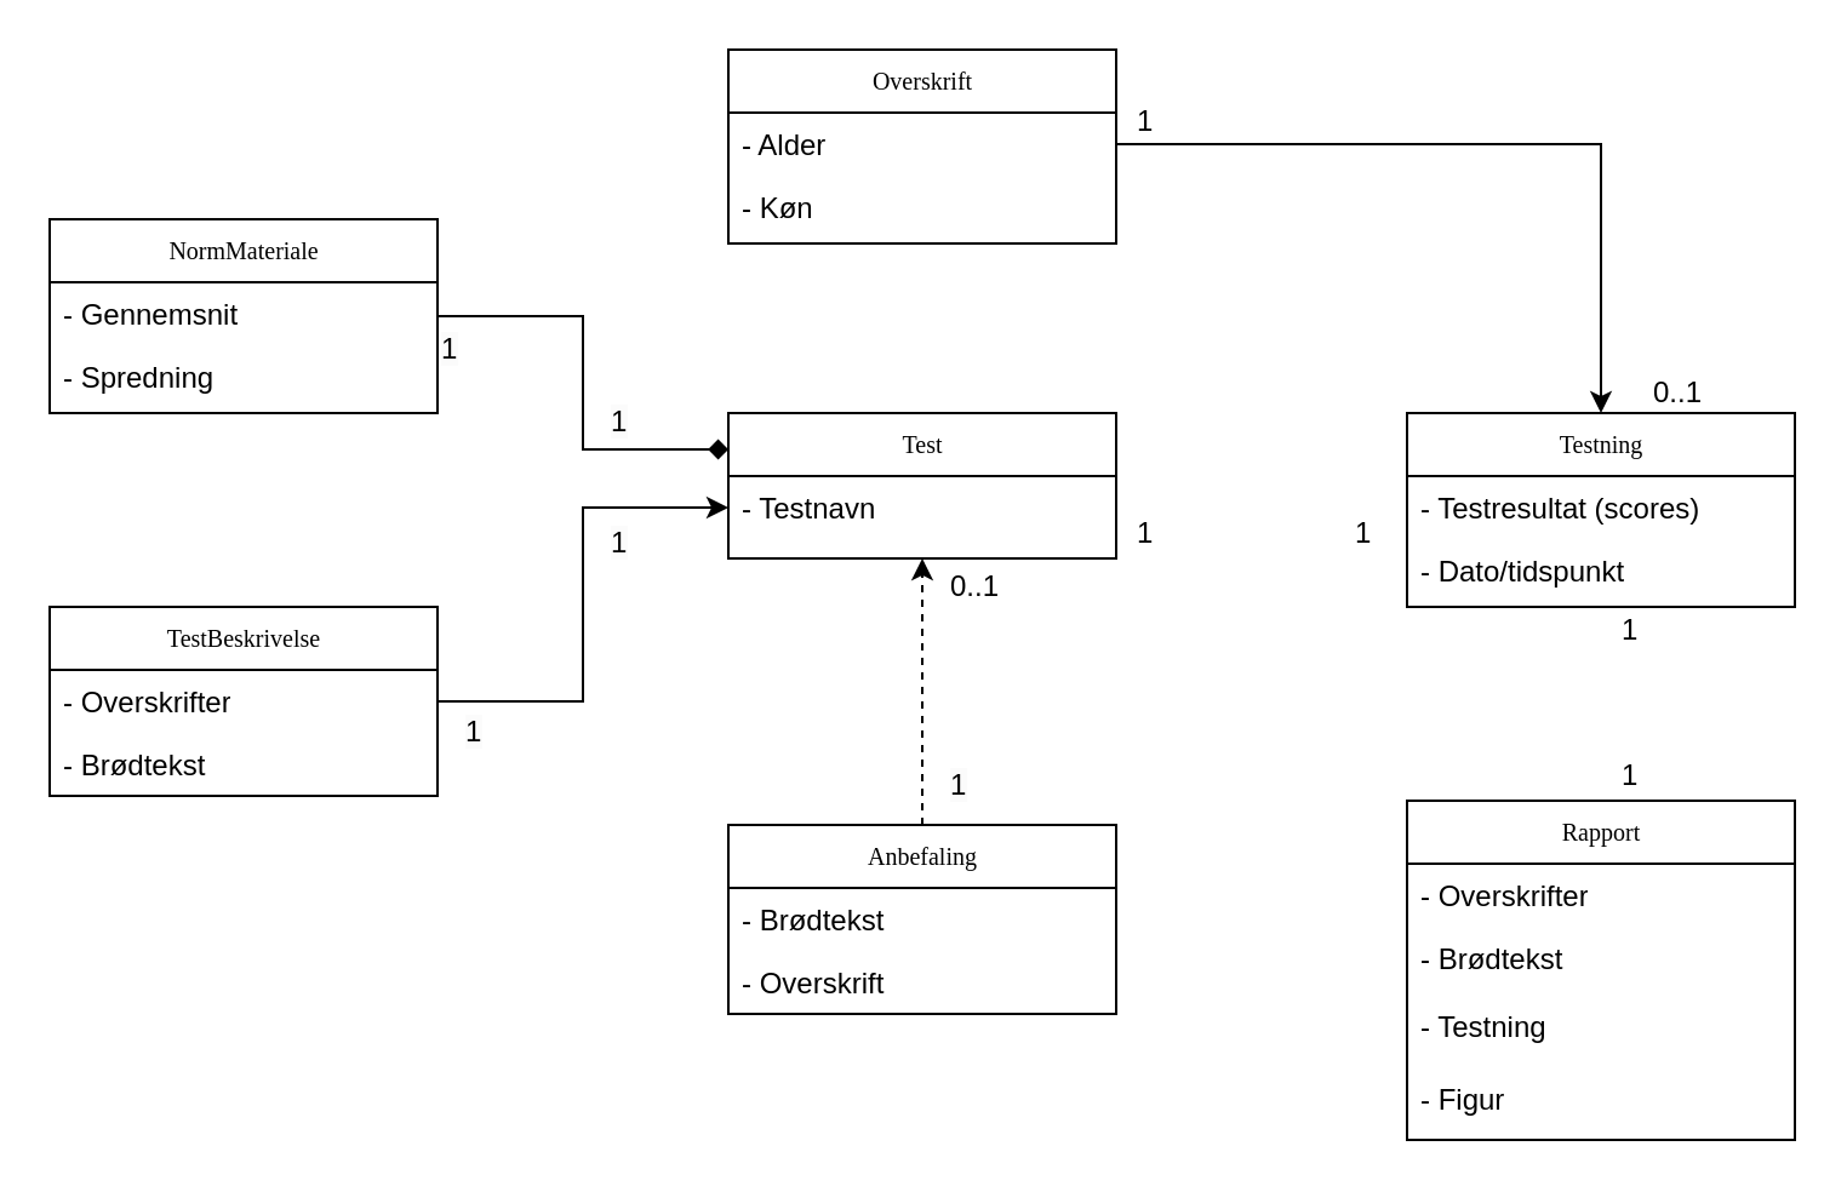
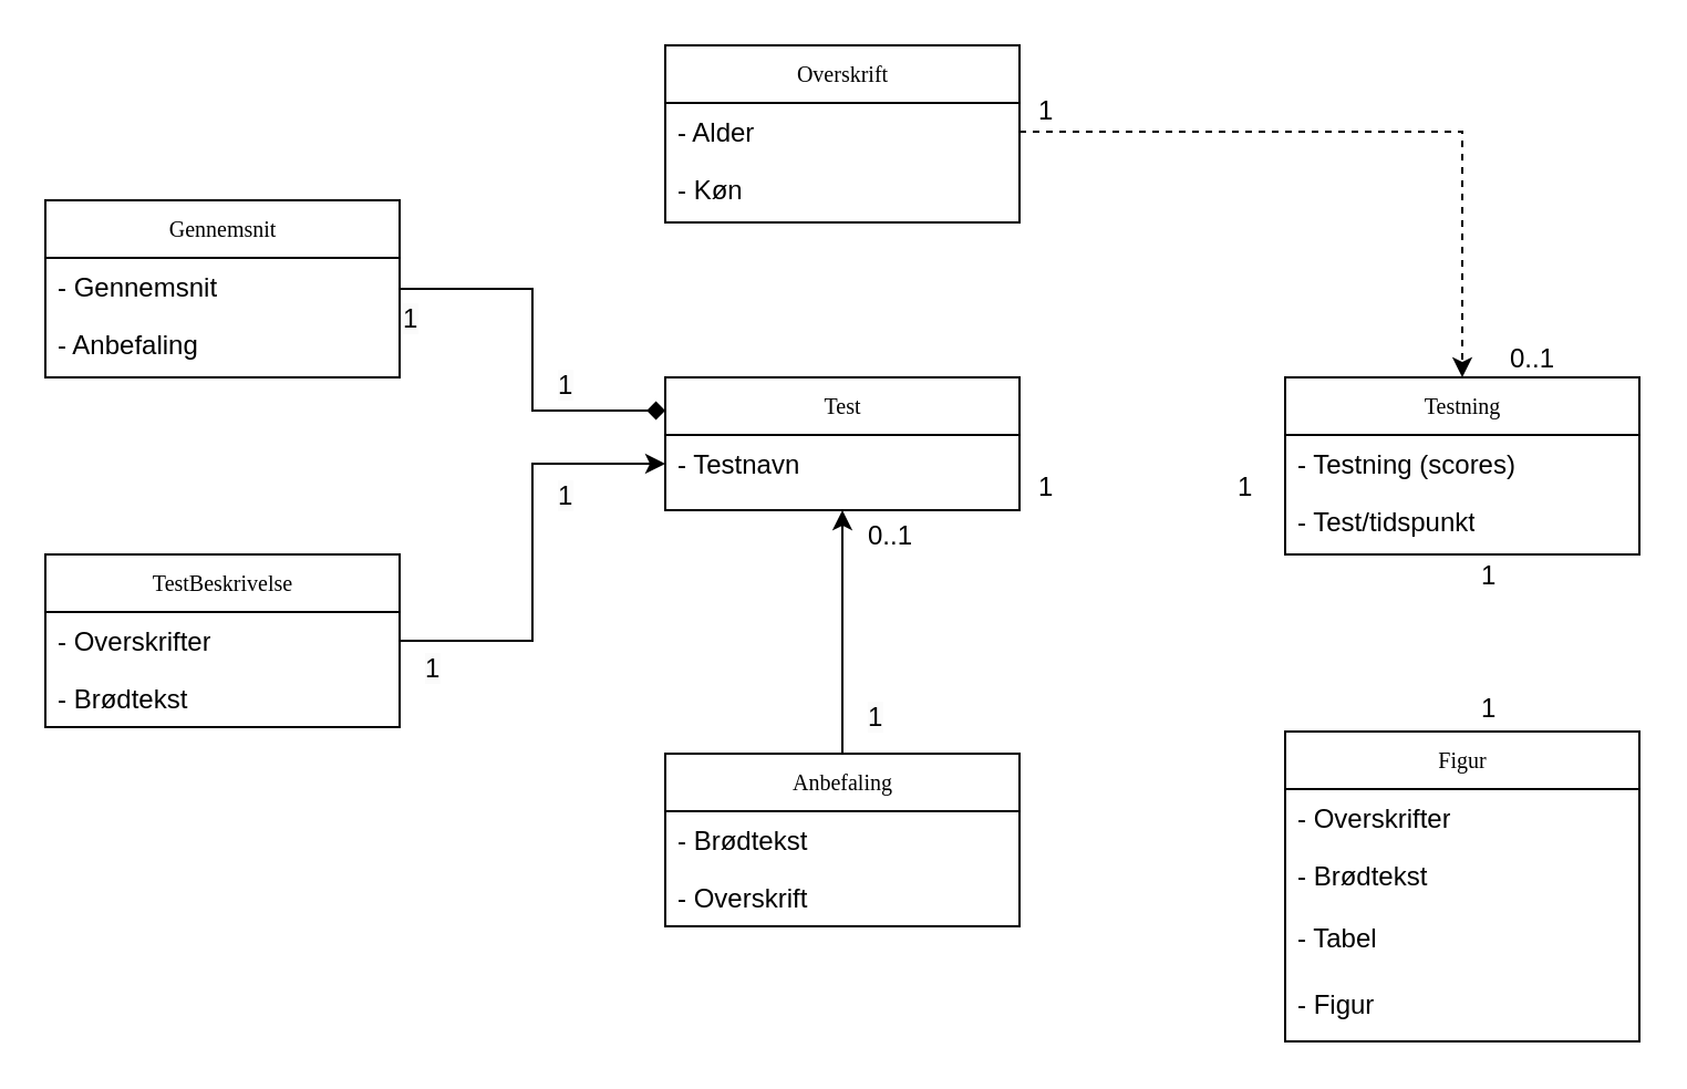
  <mxCell id="0" />
  <mxCell id="1" parent="0" />
  <mxCell id="2" value="Testning" style="swimlane;html=1;fontStyle=0;childLayout=stackLayout;horizontal=1;startSize=26;fillColor=none;horizontalStack=0;resizeParent=1;resizeLast=0;collapsible=1;marginBottom=0;swimlaneFillColor=#ffffff;rounded=0;shadow=0;comic=0;labelBackgroundColor=none;strokeWidth=1;fontFamily=Verdana;fontSize=10;align=center;" parent="1" vertex="1"><mxGeometry x="580" y="170" width="160" height="80" as="geometry" /></mxCell>
- <mxCell id="3" value="- Testresultat (scores)" style="text;html=1;strokeColor=none;fillColor=none;align=left;verticalAlign=top;spacingLeft=4;spacingRight=4;whiteSpace=wrap;overflow=hidden;rotatable=0;points=[[0,0.5],[1,0.5]];portConstraint=eastwest;" parent="2" vertex="1"><mxGeometry y="26" width="160" height="26" as="geometry" /></mxCell>
- <mxCell id="4" value="- Dato/tidspunkt" style="text;html=1;strokeColor=none;fillColor=none;align=left;verticalAlign=top;spacingLeft=4;spacingRight=4;whiteSpace=wrap;overflow=hidden;rotatable=0;points=[[0,0.5],[1,0.5]];portConstraint=eastwest;" vertex="1" parent="2"><mxGeometry y="52" width="160" height="28" as="geometry" /></mxCell>
+ <mxCell id="3" value="- Testning (scores)" style="text;html=1;strokeColor=none;fillColor=none;align=left;verticalAlign=top;spacingLeft=4;spacingRight=4;whiteSpace=wrap;overflow=hidden;rotatable=0;points=[[0,0.5],[1,0.5]];portConstraint=eastwest;" parent="2" vertex="1"><mxGeometry y="26" width="160" height="26" as="geometry" /></mxCell>
+ <mxCell id="4" value="- Test/tidspunkt" style="text;html=1;strokeColor=none;fillColor=none;align=left;verticalAlign=top;spacingLeft=4;spacingRight=4;whiteSpace=wrap;overflow=hidden;rotatable=0;points=[[0,0.5],[1,0.5]];portConstraint=eastwest;" vertex="1" parent="2"><mxGeometry y="52" width="160" height="28" as="geometry" /></mxCell>
  <mxCell id="5" value="Test" style="swimlane;html=1;fontStyle=0;childLayout=stackLayout;horizontal=1;startSize=26;fillColor=none;horizontalStack=0;resizeParent=1;resizeLast=0;collapsible=1;marginBottom=0;swimlaneFillColor=#ffffff;rounded=0;shadow=0;comic=0;labelBackgroundColor=none;strokeWidth=1;fontFamily=Verdana;fontSize=10;align=center;" parent="1" vertex="1"><mxGeometry x="300" y="170" width="160" height="60" as="geometry" /></mxCell>
  <mxCell id="6" value="- Testnavn" style="text;html=1;strokeColor=none;fillColor=none;align=left;verticalAlign=top;spacingLeft=4;spacingRight=4;whiteSpace=wrap;overflow=hidden;rotatable=0;points=[[0,0.5],[1,0.5]];portConstraint=eastwest;" parent="5" vertex="1"><mxGeometry y="26" width="160" height="26" as="geometry" /></mxCell>
  <mxCell id="7" style="edgeStyle=orthogonalEdgeStyle;rounded=0;orthogonalLoop=1;jettySize=auto;html=1;entryX=0;entryY=0.25;entryDx=0;entryDy=0;endArrow=diamond;" edge="1" parent="1" source="8" target="5"><mxGeometry relative="1" as="geometry" /></mxCell>
- <mxCell id="8" value="NormMateriale" style="swimlane;html=1;fontStyle=0;childLayout=stackLayout;horizontal=1;startSize=26;fillColor=none;horizontalStack=0;resizeParent=1;resizeLast=0;collapsible=1;marginBottom=0;swimlaneFillColor=#ffffff;rounded=0;shadow=0;comic=0;labelBackgroundColor=none;strokeWidth=1;fontFamily=Verdana;fontSize=10;align=center;" vertex="1" parent="1"><mxGeometry x="20" y="90" width="160" height="80" as="geometry" /></mxCell>
+ <mxCell id="8" value="Gennemsnit" style="swimlane;html=1;fontStyle=0;childLayout=stackLayout;horizontal=1;startSize=26;fillColor=none;horizontalStack=0;resizeParent=1;resizeLast=0;collapsible=1;marginBottom=0;swimlaneFillColor=#ffffff;rounded=0;shadow=0;comic=0;labelBackgroundColor=none;strokeWidth=1;fontFamily=Verdana;fontSize=10;align=center;" vertex="1" parent="1"><mxGeometry x="20" y="90" width="160" height="80" as="geometry" /></mxCell>
  <mxCell id="9" value="- Gennemsnit" style="text;html=1;strokeColor=none;fillColor=none;align=left;verticalAlign=top;spacingLeft=4;spacingRight=4;whiteSpace=wrap;overflow=hidden;rotatable=0;points=[[0,0.5],[1,0.5]];portConstraint=eastwest;" vertex="1" parent="8"><mxGeometry y="26" width="160" height="26" as="geometry" /></mxCell>
- <mxCell id="10" value="- Spredning" style="text;html=1;strokeColor=none;fillColor=none;align=left;verticalAlign=top;spacingLeft=4;spacingRight=4;whiteSpace=wrap;overflow=hidden;rotatable=0;points=[[0,0.5],[1,0.5]];portConstraint=eastwest;" vertex="1" parent="8"><mxGeometry y="52" width="160" height="26" as="geometry" /></mxCell>
+ <mxCell id="10" value="- Anbefaling" style="text;html=1;strokeColor=none;fillColor=none;align=left;verticalAlign=top;spacingLeft=4;spacingRight=4;whiteSpace=wrap;overflow=hidden;rotatable=0;points=[[0,0.5],[1,0.5]];portConstraint=eastwest;" vertex="1" parent="8"><mxGeometry y="52" width="160" height="26" as="geometry" /></mxCell>
  <mxCell id="11" value="Overskrift" style="swimlane;html=1;fontStyle=0;childLayout=stackLayout;horizontal=1;startSize=26;fillColor=none;horizontalStack=0;resizeParent=1;resizeLast=0;collapsible=1;marginBottom=0;swimlaneFillColor=#ffffff;rounded=0;shadow=0;comic=0;labelBackgroundColor=none;strokeWidth=1;fontFamily=Verdana;fontSize=10;align=center;" vertex="1" parent="1"><mxGeometry x="300" y="20" width="160" height="80" as="geometry" /></mxCell>
  <mxCell id="12" value="- Alder" style="text;html=1;strokeColor=none;fillColor=none;align=left;verticalAlign=top;spacingLeft=4;spacingRight=4;whiteSpace=wrap;overflow=hidden;rotatable=0;points=[[0,0.5],[1,0.5]];portConstraint=eastwest;" vertex="1" parent="11"><mxGeometry y="26" width="160" height="26" as="geometry" /></mxCell>
  <mxCell id="13" value="- Køn" style="text;html=1;strokeColor=none;fillColor=none;align=left;verticalAlign=top;spacingLeft=4;spacingRight=4;whiteSpace=wrap;overflow=hidden;rotatable=0;points=[[0,0.5],[1,0.5]];portConstraint=eastwest;" vertex="1" parent="11"><mxGeometry y="52" width="160" height="26" as="geometry" /></mxCell>
  <mxCell id="14" style="edgeStyle=orthogonalEdgeStyle;rounded=0;orthogonalLoop=1;jettySize=auto;html=1;entryX=0;entryY=0.5;entryDx=0;entryDy=0;exitX=1;exitY=0.5;exitDx=0;exitDy=0;" edge="1" parent="1" source="16" target="6"><mxGeometry relative="1" as="geometry"><mxPoint x="240" y="230" as="targetPoint" /></mxGeometry></mxCell>
  <mxCell id="15" value="TestBeskrivelse" style="swimlane;html=1;fontStyle=0;childLayout=stackLayout;horizontal=1;startSize=26;fillColor=none;horizontalStack=0;resizeParent=1;resizeLast=0;collapsible=1;marginBottom=0;swimlaneFillColor=#ffffff;rounded=0;shadow=0;comic=0;labelBackgroundColor=none;strokeWidth=1;fontFamily=Verdana;fontSize=10;align=center;" vertex="1" parent="1"><mxGeometry x="20" y="250" width="160" height="78" as="geometry" /></mxCell>
  <mxCell id="16" value="- Overskrifter" style="text;html=1;strokeColor=none;fillColor=none;align=left;verticalAlign=top;spacingLeft=4;spacingRight=4;whiteSpace=wrap;overflow=hidden;rotatable=0;points=[[0,0.5],[1,0.5]];portConstraint=eastwest;" vertex="1" parent="15"><mxGeometry y="26" width="160" height="26" as="geometry" /></mxCell>
  <mxCell id="17" value="- Brødtekst" style="text;html=1;strokeColor=none;fillColor=none;align=left;verticalAlign=top;spacingLeft=4;spacingRight=4;whiteSpace=wrap;overflow=hidden;rotatable=0;points=[[0,0.5],[1,0.5]];portConstraint=eastwest;" vertex="1" parent="15"><mxGeometry y="52" width="160" height="26" as="geometry" /></mxCell>
- <mxCell id="18" style="edgeStyle=orthogonalEdgeStyle;rounded=0;orthogonalLoop=1;jettySize=auto;html=1;exitX=0.5;exitY=0;exitDx=0;exitDy=0;entryX=0.5;entryY=1;entryDx=0;entryDy=0;dashed=1;" edge="1" parent="1" source="19" target="5"><mxGeometry relative="1" as="geometry" /></mxCell>
+ <mxCell id="18" style="edgeStyle=orthogonalEdgeStyle;rounded=0;orthogonalLoop=1;jettySize=auto;html=1;exitX=0.5;exitY=0;exitDx=0;exitDy=0;entryX=0.5;entryY=1;entryDx=0;entryDy=0;" edge="1" parent="1" source="19" target="5"><mxGeometry relative="1" as="geometry" /></mxCell>
  <mxCell id="19" value="Anbefaling" style="swimlane;html=1;fontStyle=0;childLayout=stackLayout;horizontal=1;startSize=26;fillColor=none;horizontalStack=0;resizeParent=1;resizeLast=0;collapsible=1;marginBottom=0;swimlaneFillColor=#ffffff;rounded=0;shadow=0;comic=0;labelBackgroundColor=none;strokeWidth=1;fontFamily=Verdana;fontSize=10;align=center;" vertex="1" parent="1"><mxGeometry x="300" y="340" width="160" height="78" as="geometry" /></mxCell>
  <mxCell id="20" value="- Brødtekst" style="text;html=1;strokeColor=none;fillColor=none;align=left;verticalAlign=top;spacingLeft=4;spacingRight=4;whiteSpace=wrap;overflow=hidden;rotatable=0;points=[[0,0.5],[1,0.5]];portConstraint=eastwest;" vertex="1" parent="19"><mxGeometry y="26" width="160" height="26" as="geometry" /></mxCell>
  <mxCell id="21" value="- Overskrift" style="text;html=1;strokeColor=none;fillColor=none;align=left;verticalAlign=top;spacingLeft=4;spacingRight=4;whiteSpace=wrap;overflow=hidden;rotatable=0;points=[[0,0.5],[1,0.5]];portConstraint=eastwest;" vertex="1" parent="19"><mxGeometry y="52" width="160" height="26" as="geometry" /></mxCell>
- <mxCell id="22" style="edgeStyle=orthogonalEdgeStyle;rounded=0;orthogonalLoop=1;jettySize=auto;html=1;entryX=0.5;entryY=0;entryDx=0;entryDy=0;" edge="1" parent="1" source="12" target="2"><mxGeometry relative="1" as="geometry" /></mxCell>
+ <mxCell id="22" style="edgeStyle=orthogonalEdgeStyle;rounded=0;orthogonalLoop=1;jettySize=auto;html=1;entryX=0.5;entryY=0;entryDx=0;entryDy=0;dashed=1;" edge="1" parent="1" source="12" target="2"><mxGeometry relative="1" as="geometry" /></mxCell>
  <mxCell id="23" value="1" style="resizable=0;align=left;verticalAlign=bottom;labelBackgroundColor=none;fontSize=12;" connectable="0" vertex="1" parent="1"><mxGeometry x="390" y="180" as="geometry"><mxPoint x="77" y="-122" as="offset" /></mxGeometry></mxCell>
  <mxCell id="24" value="1" style="resizable=0;align=left;verticalAlign=bottom;labelBackgroundColor=none;fontSize=12;" connectable="0" vertex="1" parent="1"><mxGeometry x="390" y="350" as="geometry"><mxPoint x="77" y="-122" as="offset" /></mxGeometry></mxCell>
  <mxCell id="25" value="1" style="resizable=0;align=left;verticalAlign=bottom;labelBackgroundColor=none;fontSize=12;" connectable="0" vertex="1" parent="1"><mxGeometry x="480" y="350" as="geometry"><mxPoint x="77" y="-122" as="offset" /></mxGeometry></mxCell>
  <mxCell id="26" value="0..1" style="resizable=0;align=left;verticalAlign=bottom;labelBackgroundColor=none;fontSize=12;" connectable="0" vertex="1" parent="1"><mxGeometry x="680" y="170" as="geometry" /></mxCell>
  <mxCell id="27" value="0..1" style="resizable=0;align=left;verticalAlign=bottom;labelBackgroundColor=none;fontSize=12;" connectable="0" vertex="1" parent="1"><mxGeometry x="390" y="250" as="geometry" /></mxCell>
  <mxCell id="28" value="&lt;span style=&quot;color: rgb(0, 0, 0); font-family: Helvetica; font-size: 12px; font-style: normal; font-variant-ligatures: normal; font-variant-caps: normal; font-weight: 400; letter-spacing: normal; orphans: 2; text-align: left; text-indent: 0px; text-transform: none; widows: 2; word-spacing: 0px; -webkit-text-stroke-width: 0px; background-color: rgb(251, 251, 251); text-decoration-thickness: initial; text-decoration-style: initial; text-decoration-color: initial; float: none; display: inline !important;&quot;&gt;1&lt;/span&gt;" style="text;whiteSpace=wrap;html=1;" vertex="1" parent="1"><mxGeometry x="390" y="310" width="40" height="40" as="geometry" /></mxCell>
  <mxCell id="29" value="&lt;span style=&quot;color: rgb(0, 0, 0); font-family: Helvetica; font-size: 12px; font-style: normal; font-variant-ligatures: normal; font-variant-caps: normal; font-weight: 400; letter-spacing: normal; orphans: 2; text-align: left; text-indent: 0px; text-transform: none; widows: 2; word-spacing: 0px; -webkit-text-stroke-width: 0px; background-color: rgb(251, 251, 251); text-decoration-thickness: initial; text-decoration-style: initial; text-decoration-color: initial; float: none; display: inline !important;&quot;&gt;1&lt;/span&gt;" style="text;whiteSpace=wrap;html=1;" vertex="1" parent="1"><mxGeometry x="190" y="288" width="40" height="40" as="geometry" /></mxCell>
  <mxCell id="30" value="&lt;span style=&quot;color: rgb(0, 0, 0); font-family: Helvetica; font-size: 12px; font-style: normal; font-variant-ligatures: normal; font-variant-caps: normal; font-weight: 400; letter-spacing: normal; orphans: 2; text-align: left; text-indent: 0px; text-transform: none; widows: 2; word-spacing: 0px; -webkit-text-stroke-width: 0px; background-color: rgb(251, 251, 251); text-decoration-thickness: initial; text-decoration-style: initial; text-decoration-color: initial; float: none; display: inline !important;&quot;&gt;1&lt;/span&gt;" style="text;whiteSpace=wrap;html=1;" vertex="1" parent="1"><mxGeometry x="250" y="210" width="40" height="40" as="geometry" /></mxCell>
  <mxCell id="31" value="&lt;span style=&quot;color: rgb(0, 0, 0); font-family: Helvetica; font-size: 12px; font-style: normal; font-variant-ligatures: normal; font-variant-caps: normal; font-weight: 400; letter-spacing: normal; orphans: 2; text-align: left; text-indent: 0px; text-transform: none; widows: 2; word-spacing: 0px; -webkit-text-stroke-width: 0px; background-color: rgb(251, 251, 251); text-decoration-thickness: initial; text-decoration-style: initial; text-decoration-color: initial; float: none; display: inline !important;&quot;&gt;1&lt;/span&gt;" style="text;whiteSpace=wrap;html=1;" vertex="1" parent="1"><mxGeometry x="180" y="130" width="40" height="40" as="geometry" /></mxCell>
  <mxCell id="32" value="&lt;span style=&quot;color: rgb(0, 0, 0); font-family: Helvetica; font-size: 12px; font-style: normal; font-variant-ligatures: normal; font-variant-caps: normal; font-weight: 400; letter-spacing: normal; orphans: 2; text-align: left; text-indent: 0px; text-transform: none; widows: 2; word-spacing: 0px; -webkit-text-stroke-width: 0px; background-color: rgb(251, 251, 251); text-decoration-thickness: initial; text-decoration-style: initial; text-decoration-color: initial; float: none; display: inline !important;&quot;&gt;1&lt;/span&gt;" style="text;whiteSpace=wrap;html=1;" vertex="1" parent="1"><mxGeometry x="250" y="160" width="40" height="20" as="geometry" /></mxCell>
- <mxCell id="33" value="Rapport" style="swimlane;html=1;fontStyle=0;childLayout=stackLayout;horizontal=1;startSize=26;fillColor=none;horizontalStack=0;resizeParent=1;resizeLast=0;collapsible=1;marginBottom=0;swimlaneFillColor=#ffffff;rounded=0;shadow=0;comic=0;labelBackgroundColor=none;strokeWidth=1;fontFamily=Verdana;fontSize=10;align=center;" vertex="1" parent="1"><mxGeometry x="580" y="330" width="160" height="140" as="geometry" /></mxCell>
+ <mxCell id="33" value="Figur" style="swimlane;html=1;fontStyle=0;childLayout=stackLayout;horizontal=1;startSize=26;fillColor=none;horizontalStack=0;resizeParent=1;resizeLast=0;collapsible=1;marginBottom=0;swimlaneFillColor=#ffffff;rounded=0;shadow=0;comic=0;labelBackgroundColor=none;strokeWidth=1;fontFamily=Verdana;fontSize=10;align=center;" vertex="1" parent="1"><mxGeometry x="580" y="330" width="160" height="140" as="geometry" /></mxCell>
  <mxCell id="34" value="- Overskrifter" style="text;html=1;strokeColor=none;fillColor=none;align=left;verticalAlign=top;spacingLeft=4;spacingRight=4;whiteSpace=wrap;overflow=hidden;rotatable=0;points=[[0,0.5],[1,0.5]];portConstraint=eastwest;" vertex="1" parent="33"><mxGeometry y="26" width="160" height="26" as="geometry" /></mxCell>
  <mxCell id="35" value="- Brødtekst" style="text;html=1;strokeColor=none;fillColor=none;align=left;verticalAlign=top;spacingLeft=4;spacingRight=4;whiteSpace=wrap;overflow=hidden;rotatable=0;points=[[0,0.5],[1,0.5]];portConstraint=eastwest;" vertex="1" parent="33"><mxGeometry y="52" width="160" height="28" as="geometry" /></mxCell>
- <mxCell id="36" value="- Testning" style="text;html=1;strokeColor=none;fillColor=none;align=left;verticalAlign=top;spacingLeft=4;spacingRight=4;whiteSpace=wrap;overflow=hidden;rotatable=0;points=[[0,0.5],[1,0.5]];portConstraint=eastwest;" vertex="1" parent="33"><mxGeometry y="80" width="160" height="30" as="geometry" /></mxCell>
+ <mxCell id="36" value="- Tabel" style="text;html=1;strokeColor=none;fillColor=none;align=left;verticalAlign=top;spacingLeft=4;spacingRight=4;whiteSpace=wrap;overflow=hidden;rotatable=0;points=[[0,0.5],[1,0.5]];portConstraint=eastwest;" vertex="1" parent="33"><mxGeometry y="80" width="160" height="30" as="geometry" /></mxCell>
  <mxCell id="37" value="- Figur" style="text;html=1;strokeColor=none;fillColor=none;align=left;verticalAlign=top;spacingLeft=4;spacingRight=4;whiteSpace=wrap;overflow=hidden;rotatable=0;points=[[0,0.5],[1,0.5]];portConstraint=eastwest;" vertex="1" parent="33"><mxGeometry y="110" width="160" height="30" as="geometry" /></mxCell>
  <mxCell id="38" value="1" style="resizable=0;align=left;verticalAlign=bottom;labelBackgroundColor=none;fontSize=12;" connectable="0" vertex="1" parent="1"><mxGeometry x="590" y="390" as="geometry"><mxPoint x="77" y="-122" as="offset" /></mxGeometry></mxCell>
  <mxCell id="39" value="1" style="resizable=0;align=left;verticalAlign=bottom;labelBackgroundColor=none;fontSize=12;" connectable="0" vertex="1" parent="1"><mxGeometry x="590" y="450" as="geometry"><mxPoint x="77" y="-122" as="offset" /></mxGeometry></mxCell>
